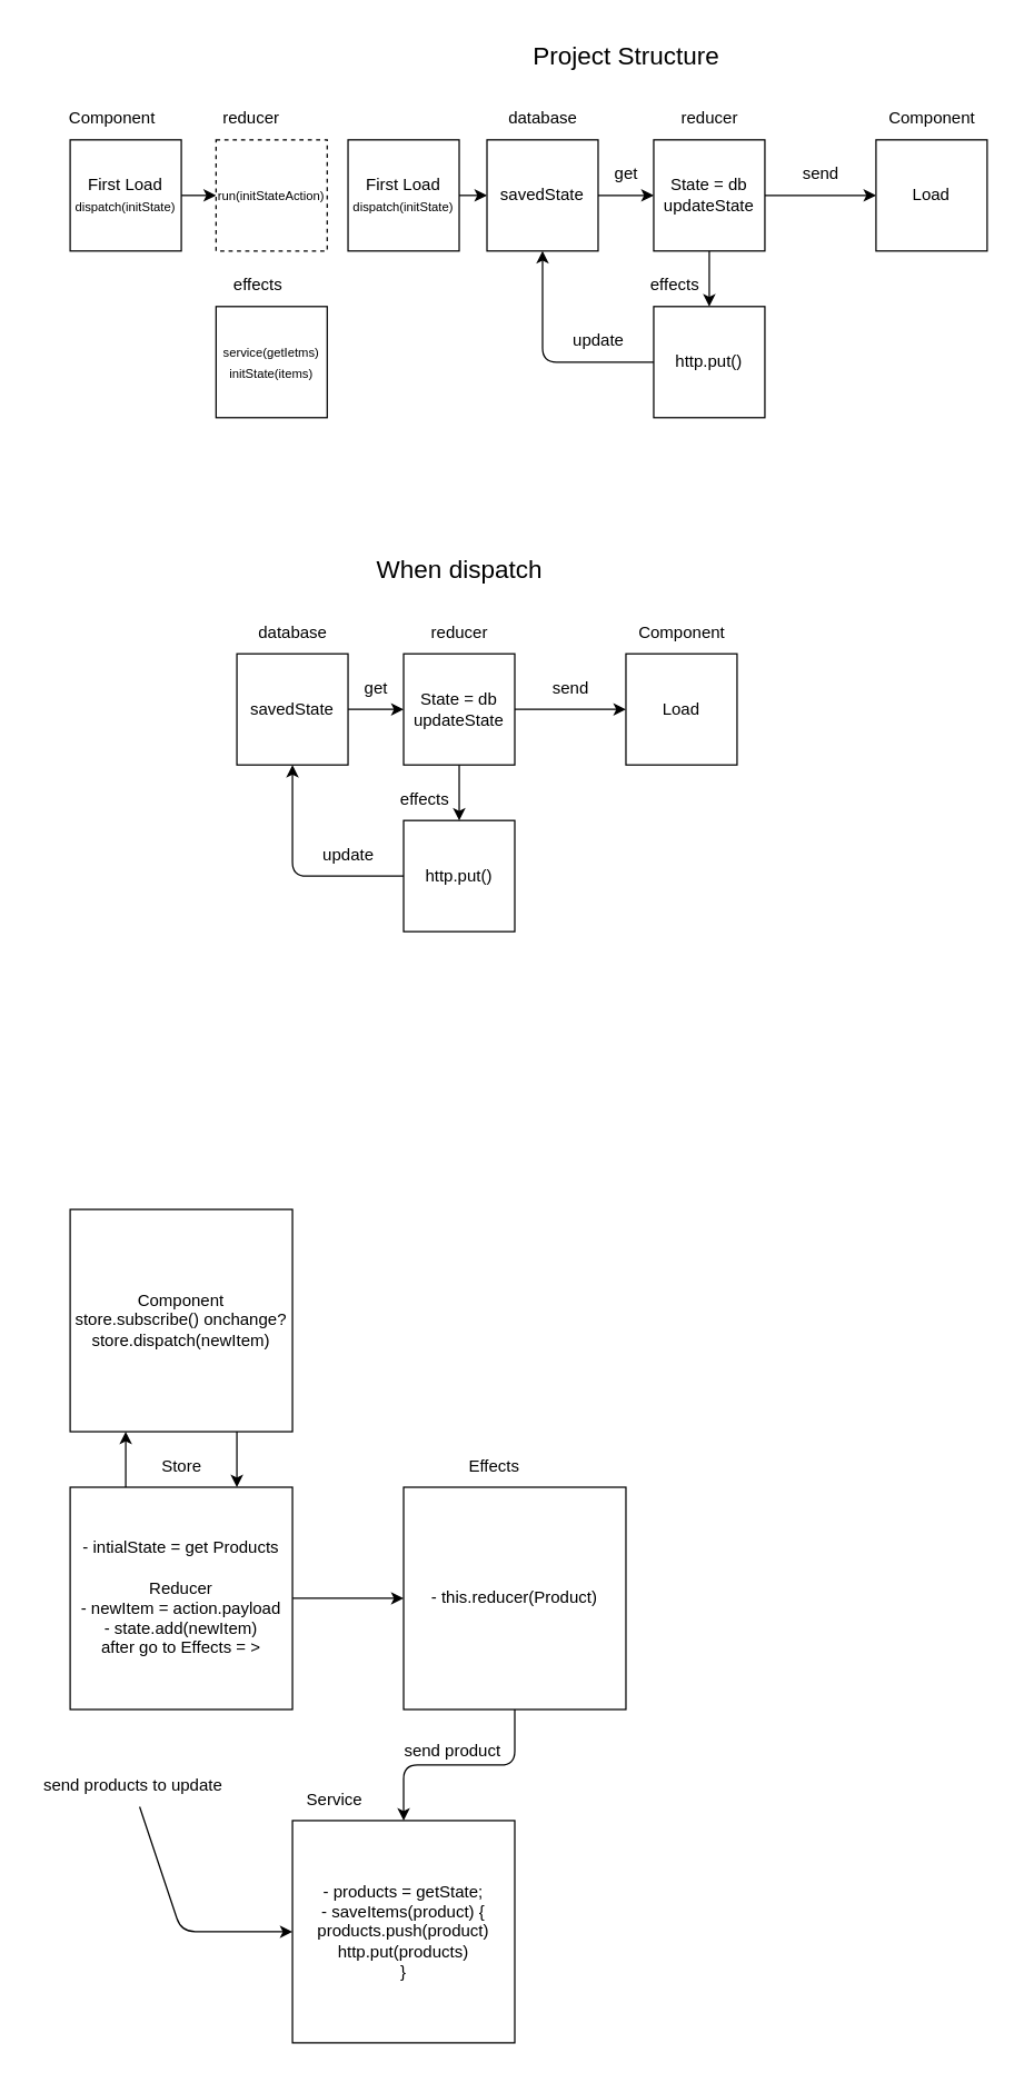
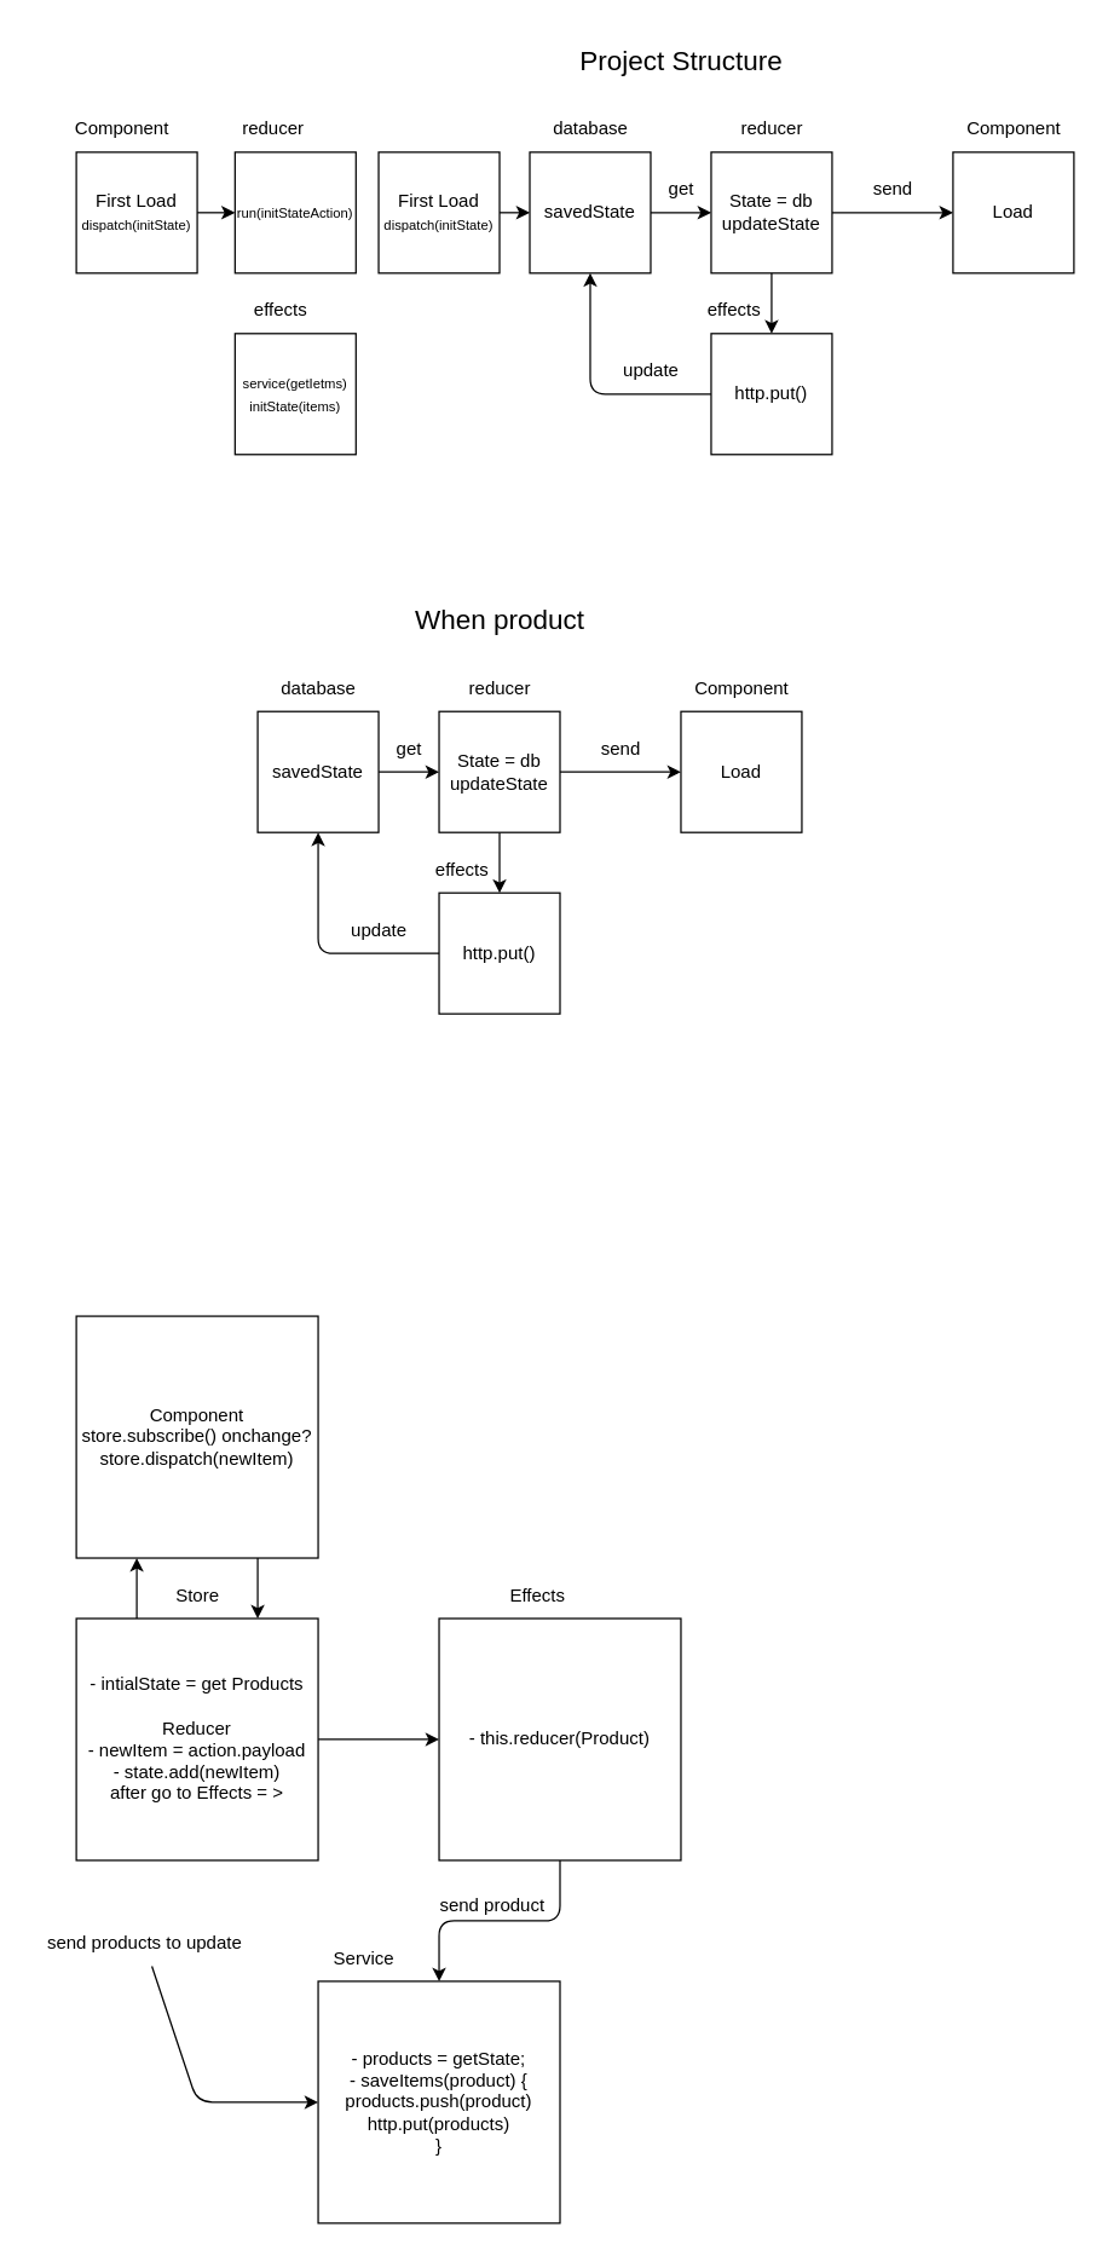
  <mxCell id="0" />
  <mxCell id="1" parent="0" />
  <mxCell id="2" style="edgeStyle=none;html=1;entryX=0.5;entryY=0;entryDx=0;entryDy=0;fontSize=12;" edge="1" parent="1" source="3" target="4"><mxGeometry relative="1" as="geometry"><Array as="points"><mxPoint x="370" y="1270" /><mxPoint x="290" y="1270" /></Array></mxGeometry></mxCell>
  <mxCell id="3" value="- this.reducer(Product)" style="whiteSpace=wrap;html=1;aspect=fixed;" vertex="1" parent="1"><mxGeometry x="290" y="1070" width="160" height="160" as="geometry" /></mxCell>
  <mxCell id="4" value="- products = getState;&lt;br&gt;- saveItems(product) {&lt;br&gt;products.push(product)&lt;br&gt;http.put(products)&lt;br&gt;}" style="whiteSpace=wrap;html=1;aspect=fixed;" vertex="1" parent="1"><mxGeometry x="210" y="1310" width="160" height="160" as="geometry" /></mxCell>
  <mxCell id="5" value="Store" style="text;html=1;align=center;verticalAlign=middle;resizable=0;points=[];autosize=1;strokeColor=none;fillColor=none;" vertex="1" parent="1"><mxGeometry x="105" y="1040" width="50" height="30" as="geometry" /></mxCell>
  <mxCell id="6" value="Effects" style="text;html=1;align=center;verticalAlign=middle;resizable=0;points=[];autosize=1;strokeColor=none;fillColor=none;" vertex="1" parent="1"><mxGeometry x="325" y="1040" width="60" height="30" as="geometry" /></mxCell>
  <mxCell id="7" value="" style="edgeStyle=none;html=1;fontSize=12;" edge="1" parent="1" source="10" target="3"><mxGeometry relative="1" as="geometry" /></mxCell>
  <mxCell id="8" value="" style="edgeStyle=none;html=1;fontSize=12;entryX=0;entryY=0.5;entryDx=0;entryDy=0;startArrow=none;" edge="1" parent="1" source="13" target="4"><mxGeometry relative="1" as="geometry"><mxPoint x="120" y="1310" as="targetPoint" /><Array as="points"><mxPoint x="130" y="1390" /></Array></mxGeometry></mxCell>
  <mxCell id="9" style="edgeStyle=none;html=1;exitX=0.25;exitY=0;exitDx=0;exitDy=0;entryX=0.25;entryY=1;entryDx=0;entryDy=0;fontSize=12;" edge="1" parent="1" source="10" target="15"><mxGeometry relative="1" as="geometry" /></mxCell>
  <mxCell id="10" value="&lt;font style=&quot;&quot;&gt;&lt;font style=&quot;font-size: 12px;&quot;&gt;- intialState = get Products&lt;br&gt;&lt;br&gt;Reducer &lt;br&gt;- newItem = action.payload&lt;br&gt;- state.add(newItem)&lt;br&gt;&lt;/font&gt;after go to Effects = &amp;gt;&lt;br&gt;&lt;/font&gt;" style="whiteSpace=wrap;html=1;aspect=fixed;" vertex="1" parent="1"><mxGeometry x="50" y="1070" width="160" height="160" as="geometry" /></mxCell>
  <mxCell id="11" value="Service" style="text;html=1;align=center;verticalAlign=middle;resizable=0;points=[];autosize=1;strokeColor=none;fillColor=none;" vertex="1" parent="1"><mxGeometry x="210" y="1280" width="60" height="30" as="geometry" /></mxCell>
  <mxCell id="12" value="send product" style="text;html=1;align=center;verticalAlign=middle;resizable=0;points=[];autosize=1;strokeColor=none;fillColor=none;fontSize=12;" vertex="1" parent="1"><mxGeometry x="280" y="1245" width="90" height="30" as="geometry" /></mxCell>
  <mxCell id="13" value="send products to update" style="text;html=1;align=center;verticalAlign=middle;resizable=0;points=[];autosize=1;strokeColor=none;fillColor=none;fontSize=12;" vertex="1" parent="1"><mxGeometry x="20" y="1270" width="150" height="30" as="geometry" /></mxCell>
  <mxCell id="14" style="edgeStyle=none;html=1;exitX=0.75;exitY=1;exitDx=0;exitDy=0;entryX=0.75;entryY=0;entryDx=0;entryDy=0;fontSize=12;" edge="1" parent="1" source="15" target="10"><mxGeometry relative="1" as="geometry" /></mxCell>
  <mxCell id="15" value="Component&lt;br&gt;store.subscribe() onchange?&lt;br&gt;store.dispatch(newItem)" style="whiteSpace=wrap;html=1;aspect=fixed;" vertex="1" parent="1"><mxGeometry x="50" y="870" width="160" height="160" as="geometry" /></mxCell>
  <mxCell id="16" value="" style="edgeStyle=none;html=1;fontSize=12;" edge="1" parent="1" source="17" target="20"><mxGeometry relative="1" as="geometry" /></mxCell>
  <mxCell id="17" value="savedState" style="whiteSpace=wrap;html=1;aspect=fixed;fontSize=12;" vertex="1" parent="1"><mxGeometry x="350" y="100" width="80" height="80" as="geometry" /></mxCell>
  <mxCell id="18" value="" style="edgeStyle=none;html=1;fontSize=12;" edge="1" parent="1" source="20" target="22"><mxGeometry relative="1" as="geometry" /></mxCell>
  <mxCell id="19" value="" style="edgeStyle=none;html=1;fontSize=12;" edge="1" parent="1" source="20" target="23"><mxGeometry relative="1" as="geometry" /></mxCell>
  <mxCell id="20" value="State = db&lt;br&gt;updateState" style="whiteSpace=wrap;html=1;aspect=fixed;fontSize=12;" vertex="1" parent="1"><mxGeometry x="470" y="100" width="80" height="80" as="geometry" /></mxCell>
  <mxCell id="21" style="edgeStyle=none;html=1;entryX=0.5;entryY=1;entryDx=0;entryDy=0;fontSize=12;" edge="1" parent="1" source="22" target="17"><mxGeometry relative="1" as="geometry"><Array as="points"><mxPoint x="390" y="260" /></Array></mxGeometry></mxCell>
  <mxCell id="22" value="http.put()" style="whiteSpace=wrap;html=1;aspect=fixed;fontSize=12;" vertex="1" parent="1"><mxGeometry x="470" y="220" width="80" height="80" as="geometry" /></mxCell>
  <mxCell id="23" value="Load" style="whiteSpace=wrap;html=1;aspect=fixed;fontSize=12;" vertex="1" parent="1"><mxGeometry x="630" y="100" width="80" height="80" as="geometry" /></mxCell>
  <mxCell id="24" value="&lt;span style=&quot;&quot;&gt;database&lt;/span&gt;" style="text;html=1;align=center;verticalAlign=middle;resizable=0;points=[];autosize=1;strokeColor=none;fillColor=none;fontSize=12;" vertex="1" parent="1"><mxGeometry x="355" y="70" width="70" height="30" as="geometry" /></mxCell>
  <mxCell id="25" value="reducer" style="text;html=1;align=center;verticalAlign=middle;resizable=0;points=[];autosize=1;strokeColor=none;fillColor=none;fontSize=12;" vertex="1" parent="1"><mxGeometry x="480" y="70" width="60" height="30" as="geometry" /></mxCell>
  <mxCell id="26" value="effects" style="text;html=1;align=center;verticalAlign=middle;resizable=0;points=[];autosize=1;strokeColor=none;fillColor=none;fontSize=12;" vertex="1" parent="1"><mxGeometry x="455" y="190" width="60" height="30" as="geometry" /></mxCell>
  <mxCell id="27" value="Component" style="text;html=1;align=center;verticalAlign=middle;resizable=0;points=[];autosize=1;strokeColor=none;fillColor=none;fontSize=12;" vertex="1" parent="1"><mxGeometry x="625" y="70" width="90" height="30" as="geometry" /></mxCell>
  <mxCell id="28" value="update" style="text;html=1;align=center;verticalAlign=middle;resizable=0;points=[];autosize=1;strokeColor=none;fillColor=none;fontSize=12;" vertex="1" parent="1"><mxGeometry x="400" y="230" width="60" height="30" as="geometry" /></mxCell>
  <mxCell id="29" value="send" style="text;html=1;align=center;verticalAlign=middle;resizable=0;points=[];autosize=1;strokeColor=none;fillColor=none;fontSize=12;" vertex="1" parent="1"><mxGeometry x="565" y="110" width="50" height="30" as="geometry" /></mxCell>
  <mxCell id="30" value="get" style="text;html=1;align=center;verticalAlign=middle;resizable=0;points=[];autosize=1;strokeColor=none;fillColor=none;fontSize=12;" vertex="1" parent="1"><mxGeometry x="430" y="110" width="40" height="30" as="geometry" /></mxCell>
  <mxCell id="31" value="&lt;font style=&quot;font-size: 18px;&quot;&gt;Project Structure&lt;/font&gt;" style="text;html=1;align=center;verticalAlign=middle;resizable=0;points=[];autosize=1;strokeColor=none;fillColor=none;fontSize=12;" vertex="1" parent="1"><mxGeometry x="370" y="20" width="160" height="40" as="geometry" /></mxCell>
  <mxCell id="32" style="edgeStyle=none;html=1;exitX=1;exitY=0.5;exitDx=0;exitDy=0;entryX=0;entryY=0.5;entryDx=0;entryDy=0;fontSize=9;" edge="1" parent="1" source="33" target="51"><mxGeometry relative="1" as="geometry" /></mxCell>
  <mxCell id="33" value="First Load&lt;br&gt;&lt;font style=&quot;font-size: 9px;&quot;&gt;dispatch(initState)&lt;/font&gt;" style="whiteSpace=wrap;html=1;aspect=fixed;fontSize=12;" vertex="1" parent="1"><mxGeometry x="50" y="100" width="80" height="80" as="geometry" /></mxCell>
  <mxCell id="34" value="Component" style="text;html=1;align=center;verticalAlign=middle;resizable=0;points=[];autosize=1;strokeColor=none;fillColor=none;fontSize=12;" vertex="1" parent="1"><mxGeometry x="35" y="70" width="90" height="30" as="geometry" /></mxCell>
  <mxCell id="35" value="" style="edgeStyle=none;html=1;fontSize=12;" edge="1" source="36" target="39" parent="1"><mxGeometry relative="1" as="geometry" /></mxCell>
  <mxCell id="36" value="savedState" style="whiteSpace=wrap;html=1;aspect=fixed;fontSize=12;" vertex="1" parent="1"><mxGeometry x="170" y="470" width="80" height="80" as="geometry" /></mxCell>
  <mxCell id="37" value="" style="edgeStyle=none;html=1;fontSize=12;" edge="1" source="39" target="41" parent="1"><mxGeometry relative="1" as="geometry" /></mxCell>
  <mxCell id="38" value="" style="edgeStyle=none;html=1;fontSize=12;" edge="1" source="39" target="42" parent="1"><mxGeometry relative="1" as="geometry" /></mxCell>
  <mxCell id="39" value="State = db&lt;br&gt;updateState" style="whiteSpace=wrap;html=1;aspect=fixed;fontSize=12;" vertex="1" parent="1"><mxGeometry x="290" y="470" width="80" height="80" as="geometry" /></mxCell>
  <mxCell id="40" style="edgeStyle=none;html=1;entryX=0.5;entryY=1;entryDx=0;entryDy=0;fontSize=12;" edge="1" source="41" target="36" parent="1"><mxGeometry relative="1" as="geometry"><Array as="points"><mxPoint x="210" y="630" /></Array></mxGeometry></mxCell>
  <mxCell id="41" value="http.put()" style="whiteSpace=wrap;html=1;aspect=fixed;fontSize=12;" vertex="1" parent="1"><mxGeometry x="290" y="590" width="80" height="80" as="geometry" /></mxCell>
  <mxCell id="42" value="Load" style="whiteSpace=wrap;html=1;aspect=fixed;fontSize=12;" vertex="1" parent="1"><mxGeometry x="450" y="470" width="80" height="80" as="geometry" /></mxCell>
  <mxCell id="43" value="&lt;span style=&quot;&quot;&gt;database&lt;/span&gt;" style="text;html=1;align=center;verticalAlign=middle;resizable=0;points=[];autosize=1;strokeColor=none;fillColor=none;fontSize=12;" vertex="1" parent="1"><mxGeometry x="175" y="440" width="70" height="30" as="geometry" /></mxCell>
  <mxCell id="44" value="reducer" style="text;html=1;align=center;verticalAlign=middle;resizable=0;points=[];autosize=1;strokeColor=none;fillColor=none;fontSize=12;" vertex="1" parent="1"><mxGeometry x="300" y="440" width="60" height="30" as="geometry" /></mxCell>
  <mxCell id="45" value="effects" style="text;html=1;align=center;verticalAlign=middle;resizable=0;points=[];autosize=1;strokeColor=none;fillColor=none;fontSize=12;" vertex="1" parent="1"><mxGeometry x="275" y="560" width="60" height="30" as="geometry" /></mxCell>
  <mxCell id="46" value="Component" style="text;html=1;align=center;verticalAlign=middle;resizable=0;points=[];autosize=1;strokeColor=none;fillColor=none;fontSize=12;" vertex="1" parent="1"><mxGeometry x="445" y="440" width="90" height="30" as="geometry" /></mxCell>
  <mxCell id="47" value="update" style="text;html=1;align=center;verticalAlign=middle;resizable=0;points=[];autosize=1;strokeColor=none;fillColor=none;fontSize=12;" vertex="1" parent="1"><mxGeometry x="220" y="600" width="60" height="30" as="geometry" /></mxCell>
  <mxCell id="48" value="send" style="text;html=1;align=center;verticalAlign=middle;resizable=0;points=[];autosize=1;strokeColor=none;fillColor=none;fontSize=12;" vertex="1" parent="1"><mxGeometry x="385" y="480" width="50" height="30" as="geometry" /></mxCell>
  <mxCell id="49" value="get" style="text;html=1;align=center;verticalAlign=middle;resizable=0;points=[];autosize=1;strokeColor=none;fillColor=none;fontSize=12;" vertex="1" parent="1"><mxGeometry x="250" y="480" width="40" height="30" as="geometry" /></mxCell>
- <mxCell id="50" value="&lt;font style=&quot;font-size: 18px;&quot;&gt;When dispatch&lt;/font&gt;" style="text;html=1;align=center;verticalAlign=middle;resizable=0;points=[];autosize=1;strokeColor=none;fillColor=none;fontSize=12;" vertex="1" parent="1"><mxGeometry x="260" y="390" width="140" height="40" as="geometry" /></mxCell>
- <mxCell id="51" value="&lt;font style=&quot;font-size: 9px;&quot;&gt;run(initStateAction)&lt;/font&gt;" style="whiteSpace=wrap;html=1;aspect=fixed;fontSize=12;dashed=1;" vertex="1" parent="1"><mxGeometry x="155" y="100" width="80" height="80" as="geometry" /></mxCell>
+ <mxCell id="50" value="&lt;font style=&quot;font-size: 18px;&quot;&gt;When product&lt;/font&gt;" style="text;html=1;align=center;verticalAlign=middle;resizable=0;points=[];autosize=1;strokeColor=none;fillColor=none;fontSize=12;" vertex="1" parent="1"><mxGeometry x="260" y="390" width="140" height="40" as="geometry" /></mxCell>
+ <mxCell id="51" value="&lt;font style=&quot;font-size: 9px;&quot;&gt;run(initStateAction)&lt;/font&gt;" style="whiteSpace=wrap;html=1;aspect=fixed;fontSize=12;" vertex="1" parent="1"><mxGeometry x="155" y="100" width="80" height="80" as="geometry" /></mxCell>
  <mxCell id="52" value="reducer" style="text;html=1;align=center;verticalAlign=middle;resizable=0;points=[];autosize=1;strokeColor=none;fillColor=none;fontSize=12;" vertex="1" parent="1"><mxGeometry x="150" y="70" width="60" height="30" as="geometry" /></mxCell>
  <mxCell id="53" value="&lt;font style=&quot;font-size: 9px;&quot;&gt;service(getIetms)&lt;br&gt;initState(items)&lt;br&gt;&lt;/font&gt;" style="whiteSpace=wrap;html=1;aspect=fixed;fontSize=12;" vertex="1" parent="1"><mxGeometry x="155" y="220" width="80" height="80" as="geometry" /></mxCell>
  <mxCell id="54" value="effects" style="text;html=1;align=center;verticalAlign=middle;resizable=0;points=[];autosize=1;strokeColor=none;fillColor=none;fontSize=12;" vertex="1" parent="1"><mxGeometry x="155" y="190" width="60" height="30" as="geometry" /></mxCell>
  <mxCell id="55" style="edgeStyle=none;html=1;fontSize=9;" edge="1" parent="1" source="56" target="17"><mxGeometry relative="1" as="geometry" /></mxCell>
  <mxCell id="56" value="First Load&lt;br&gt;&lt;font style=&quot;font-size: 9px;&quot;&gt;dispatch(initState)&lt;/font&gt;" style="whiteSpace=wrap;html=1;aspect=fixed;fontSize=12;" vertex="1" parent="1"><mxGeometry x="250" y="100" width="80" height="80" as="geometry" /></mxCell>
